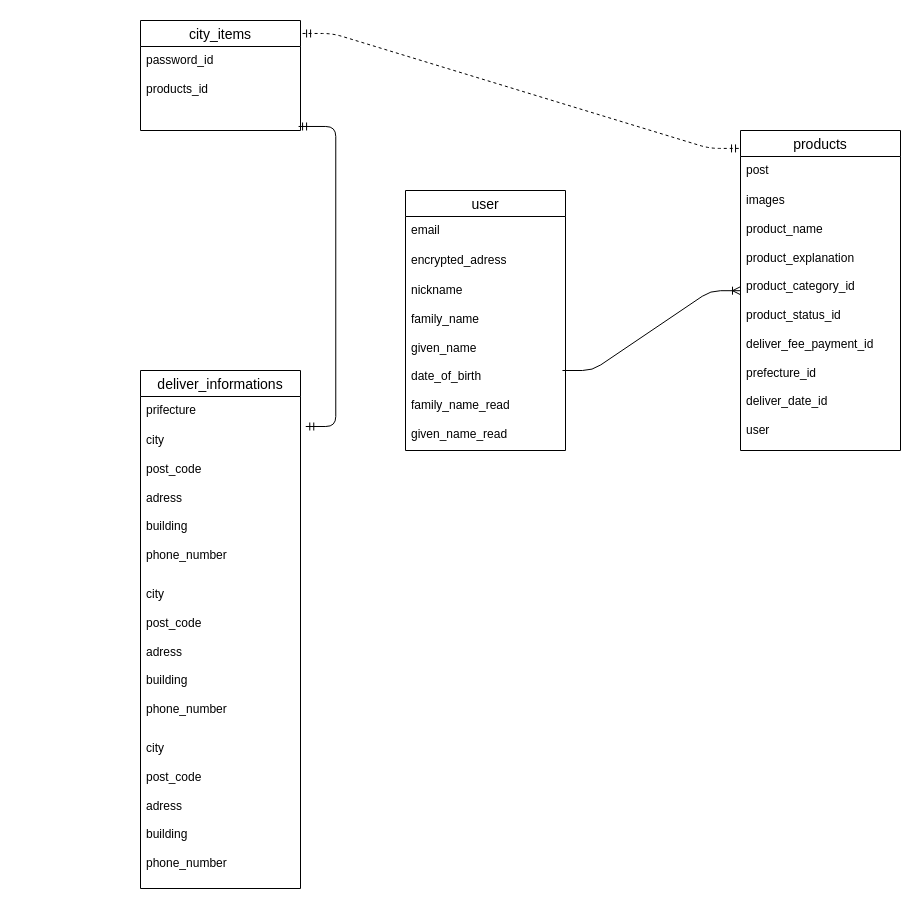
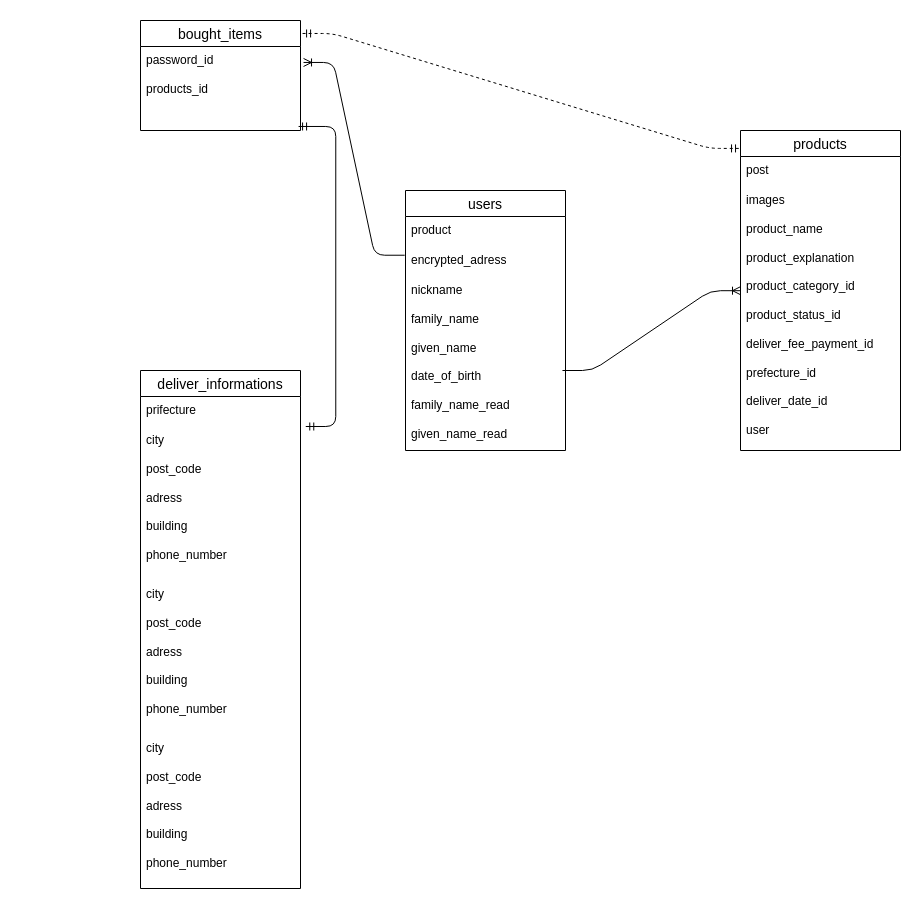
  <mxCell id="0" />
  <mxCell id="1" parent="0" />
  <mxCell id="2" value="" style="endArrow=none;html=1;rounded=1;strokeColor=none;curved=0;" parent="1" edge="1"><mxGeometry relative="1" as="geometry"><mxPoint x="300" y="565" as="sourcePoint" /><mxPoint x="350" y="565" as="targetPoint" /><Array as="points"><mxPoint x="430" y="430" /><mxPoint x="350" y="565" /></Array></mxGeometry></mxCell>
  <mxCell id="3" value="" style="endArrow=none;html=1;rounded=0;" parent="1" edge="1"><mxGeometry relative="1" as="geometry"><mxPoint x="400" y="360" as="sourcePoint" /><mxPoint x="400" y="360" as="targetPoint" /></mxGeometry></mxCell>
- <mxCell id="4" value="user" style="swimlane;fontStyle=0;childLayout=stackLayout;horizontal=1;startSize=26;horizontalStack=0;resizeParent=1;resizeParentMax=0;resizeLast=0;collapsible=1;marginBottom=0;align=center;fontSize=14;" parent="1" vertex="1"><mxGeometry x="405" y="190" width="160" height="260" as="geometry" /></mxCell>
- <mxCell id="5" value="email" style="text;strokeColor=none;fillColor=none;spacingLeft=4;spacingRight=4;overflow=hidden;rotatable=0;points=[[0,0.5],[1,0.5]];portConstraint=eastwest;fontSize=12;whiteSpace=wrap;html=1;" parent="4" vertex="1"><mxGeometry y="26" width="160" height="30" as="geometry" /></mxCell>
+ <mxCell id="4" value="users" style="swimlane;fontStyle=0;childLayout=stackLayout;horizontal=1;startSize=26;horizontalStack=0;resizeParent=1;resizeParentMax=0;resizeLast=0;collapsible=1;marginBottom=0;align=center;fontSize=14;" parent="1" vertex="1"><mxGeometry x="405" y="190" width="160" height="260" as="geometry" /></mxCell>
+ <mxCell id="5" value="product" style="text;strokeColor=none;fillColor=none;spacingLeft=4;spacingRight=4;overflow=hidden;rotatable=0;points=[[0,0.5],[1,0.5]];portConstraint=eastwest;fontSize=12;whiteSpace=wrap;html=1;" parent="4" vertex="1"><mxGeometry y="26" width="160" height="30" as="geometry" /></mxCell>
  <mxCell id="6" value="encrypted_adress" style="text;strokeColor=none;fillColor=none;spacingLeft=4;spacingRight=4;overflow=hidden;rotatable=0;points=[[0,0.5],[1,0.5]];portConstraint=eastwest;fontSize=12;whiteSpace=wrap;html=1;" parent="4" vertex="1"><mxGeometry y="56" width="160" height="30" as="geometry" /></mxCell>
  <mxCell id="7" value="nickname&lt;div&gt;&lt;br&gt;&lt;/div&gt;&lt;div&gt;family_name&lt;/div&gt;&lt;div&gt;&lt;br&gt;&lt;/div&gt;&lt;div&gt;given_name&lt;/div&gt;&lt;div&gt;&lt;br&gt;&lt;/div&gt;&lt;div&gt;date_of_birth&lt;/div&gt;&lt;div&gt;&lt;br&gt;&lt;/div&gt;&lt;div&gt;family_name_read&lt;/div&gt;&lt;div&gt;&lt;br&gt;&lt;/div&gt;&lt;div&gt;given_name_read&lt;/div&gt;" style="text;strokeColor=none;fillColor=none;spacingLeft=4;spacingRight=4;overflow=hidden;rotatable=0;points=[[0,0.5],[1,0.5]];portConstraint=eastwest;fontSize=12;whiteSpace=wrap;html=1;" parent="4" vertex="1"><mxGeometry y="86" width="160" height="174" as="geometry" /></mxCell>
  <mxCell id="8" value="products" style="swimlane;fontStyle=0;childLayout=stackLayout;horizontal=1;startSize=26;horizontalStack=0;resizeParent=1;resizeParentMax=0;resizeLast=0;collapsible=1;marginBottom=0;align=center;fontSize=14;" parent="1" vertex="1"><mxGeometry x="740" y="130" width="160" height="320" as="geometry" /></mxCell>
  <mxCell id="9" value="post&lt;div&gt;&lt;br&gt;&lt;/div&gt;&lt;div&gt;&lt;br&gt;&lt;/div&gt;" style="text;strokeColor=none;fillColor=none;spacingLeft=4;spacingRight=4;overflow=hidden;rotatable=0;points=[[0,0.5],[1,0.5]];portConstraint=eastwest;fontSize=12;whiteSpace=wrap;html=1;" parent="8" vertex="1"><mxGeometry y="26" width="160" height="30" as="geometry" /></mxCell>
  <mxCell id="10" value="images&lt;div&gt;&lt;br&gt;&lt;/div&gt;&lt;div&gt;product_name&lt;/div&gt;&lt;div&gt;&lt;br&gt;&lt;/div&gt;&lt;div&gt;product_explanation&lt;/div&gt;&lt;div&gt;&lt;br&gt;&lt;/div&gt;&lt;div&gt;product_category_id&lt;/div&gt;&lt;div&gt;&lt;br&gt;&lt;/div&gt;&lt;div&gt;product_status_id&lt;/div&gt;&lt;div&gt;&lt;br&gt;&lt;/div&gt;&lt;div&gt;deliver_fee_payment_id&lt;/div&gt;&lt;div&gt;&lt;br&gt;&lt;/div&gt;&lt;div&gt;prefecture_id&lt;/div&gt;&lt;div&gt;&lt;br&gt;&lt;/div&gt;&lt;div&gt;deliver_date_id&lt;/div&gt;&lt;div&gt;&lt;br&gt;&lt;/div&gt;&lt;div&gt;user&lt;/div&gt;" style="text;strokeColor=none;fillColor=none;spacingLeft=4;spacingRight=4;overflow=hidden;rotatable=0;points=[[0,0.5],[1,0.5]];portConstraint=eastwest;fontSize=12;whiteSpace=wrap;html=1;" parent="8" vertex="1"><mxGeometry y="56" width="160" height="264" as="geometry" /></mxCell>
  <mxCell id="11" value="deliver_informations" style="swimlane;fontStyle=0;childLayout=stackLayout;horizontal=1;startSize=26;horizontalStack=0;resizeParent=1;resizeParentMax=0;resizeLast=0;collapsible=1;marginBottom=0;align=center;fontSize=14;" parent="1" vertex="1"><mxGeometry x="140" y="370" width="160" height="518" as="geometry" /></mxCell>
  <mxCell id="12" value="prifecture&lt;div&gt;&lt;br&gt;&lt;/div&gt;&lt;div&gt;&lt;br&gt;&lt;/div&gt;" style="text;strokeColor=none;fillColor=none;spacingLeft=4;spacingRight=4;overflow=hidden;rotatable=0;points=[[0,0.5],[1,0.5]];portConstraint=eastwest;fontSize=12;whiteSpace=wrap;html=1;" parent="11" vertex="1"><mxGeometry y="26" width="160" height="30" as="geometry" /></mxCell>
  <mxCell id="13" value="city&lt;div&gt;&lt;br&gt;&lt;/div&gt;&lt;div&gt;post_code&lt;/div&gt;&lt;div&gt;&lt;br&gt;&lt;/div&gt;&lt;div&gt;adress&lt;/div&gt;&lt;div&gt;&lt;br&gt;&lt;/div&gt;&lt;div&gt;building&lt;/div&gt;&lt;div&gt;&lt;br&gt;&lt;/div&gt;&lt;div&gt;phone_number&lt;/div&gt;" style="text;strokeColor=none;fillColor=none;spacingLeft=4;spacingRight=4;overflow=hidden;rotatable=0;points=[[0,0.5],[1,0.5]];portConstraint=eastwest;fontSize=12;whiteSpace=wrap;html=1;" parent="11" vertex="1"><mxGeometry y="56" width="160" height="154" as="geometry" /></mxCell>
  <mxCell id="14" value="city&lt;div&gt;&lt;br&gt;&lt;/div&gt;&lt;div&gt;post_code&lt;/div&gt;&lt;div&gt;&lt;br&gt;&lt;/div&gt;&lt;div&gt;adress&lt;/div&gt;&lt;div&gt;&lt;br&gt;&lt;/div&gt;&lt;div&gt;building&lt;/div&gt;&lt;div&gt;&lt;br&gt;&lt;/div&gt;&lt;div&gt;phone_number&lt;/div&gt;" style="text;strokeColor=none;fillColor=none;spacingLeft=4;spacingRight=4;overflow=hidden;rotatable=0;points=[[0,0.5],[1,0.5]];portConstraint=eastwest;fontSize=12;whiteSpace=wrap;html=1;" parent="11" vertex="1"><mxGeometry y="210" width="160" height="154" as="geometry" /></mxCell>
  <mxCell id="15" value="city&lt;div&gt;&lt;br&gt;&lt;/div&gt;&lt;div&gt;post_code&lt;/div&gt;&lt;div&gt;&lt;br&gt;&lt;/div&gt;&lt;div&gt;adress&lt;/div&gt;&lt;div&gt;&lt;br&gt;&lt;/div&gt;&lt;div&gt;building&lt;/div&gt;&lt;div&gt;&lt;br&gt;&lt;/div&gt;&lt;div&gt;phone_number&lt;/div&gt;" style="text;strokeColor=none;fillColor=none;spacingLeft=4;spacingRight=4;overflow=hidden;rotatable=0;points=[[0,0.5],[1,0.5]];portConstraint=eastwest;fontSize=12;whiteSpace=wrap;html=1;" parent="11" vertex="1"><mxGeometry y="364" width="160" height="154" as="geometry" /></mxCell>
- <mxCell id="16" value="city_items" style="swimlane;fontStyle=0;childLayout=stackLayout;horizontal=1;startSize=26;horizontalStack=0;resizeParent=1;resizeParentMax=0;resizeLast=0;collapsible=1;marginBottom=0;align=center;fontSize=14;" parent="1" vertex="1"><mxGeometry x="140" y="20" width="160" height="110" as="geometry" /></mxCell>
+ <mxCell id="16" value="bought_items" style="swimlane;fontStyle=0;childLayout=stackLayout;horizontal=1;startSize=26;horizontalStack=0;resizeParent=1;resizeParentMax=0;resizeLast=0;collapsible=1;marginBottom=0;align=center;fontSize=14;" parent="1" vertex="1"><mxGeometry x="140" y="20" width="160" height="110" as="geometry" /></mxCell>
  <mxCell id="17" value="password_id&lt;div&gt;&lt;br&gt;&lt;/div&gt;&lt;div&gt;products_id&lt;/div&gt;" style="text;strokeColor=none;fillColor=none;spacingLeft=4;spacingRight=4;overflow=hidden;rotatable=0;points=[[0,0.5],[1,0.5]];portConstraint=eastwest;fontSize=12;whiteSpace=wrap;html=1;" parent="16" vertex="1"><mxGeometry y="26" width="160" height="84" as="geometry" /></mxCell>
  <mxCell id="18" value="" style="line;strokeWidth=1;rotatable=0;dashed=0;labelPosition=right;align=left;verticalAlign=middle;spacingTop=0;spacingLeft=6;points=[];portConstraint=eastwest;" parent="1" vertex="1"><mxGeometry x="20" y="175" height="10" as="geometry" /></mxCell>
  <mxCell id="19" value="" style="edgeStyle=entityRelationEdgeStyle;fontSize=17;html=1;endArrow=ERmandOne;startArrow=ERmandOne;exitX=1.013;exitY=0.118;exitDx=0;exitDy=0;entryX=-0.006;entryY=0.056;entryDx=0;entryDy=0;entryPerimeter=0;exitPerimeter=0;fontStyle=1;dashed=1;" parent="1" source="16" target="8" edge="1"><mxGeometry width="100" height="100" relative="1" as="geometry"><mxPoint x="310" y="40" as="sourcePoint" /><mxPoint x="770" y="120" as="targetPoint" /></mxGeometry></mxCell>
  <mxCell id="20" value="" style="edgeStyle=entityRelationEdgeStyle;fontSize=12;html=1;endArrow=ERoneToMany;exitX=0.994;exitY=0.43;exitDx=0;exitDy=0;exitPerimeter=0;entryX=0.013;entryY=0.322;entryDx=0;entryDy=0;entryPerimeter=0;" parent="1" edge="1"><mxGeometry width="100" height="100" relative="1" as="geometry"><mxPoint x="561.96" y="370" as="sourcePoint" /><mxPoint x="740" y="290.188" as="targetPoint" /></mxGeometry></mxCell>
+ <mxCell id="21" value="" style="edgeStyle=entityRelationEdgeStyle;fontSize=12;html=1;endArrow=ERoneToMany;exitX=-0.005;exitY=0.291;exitDx=0;exitDy=0;exitPerimeter=0;entryX=1.019;entryY=0.19;entryDx=0;entryDy=0;entryPerimeter=0;" parent="1" source="6" target="17" edge="1"><mxGeometry width="100" height="100" relative="1" as="geometry"><mxPoint x="320" y="175" as="sourcePoint" /><mxPoint x="420" y="75" as="targetPoint" /></mxGeometry></mxCell>
  <mxCell id="22" value="" style="edgeStyle=entityRelationEdgeStyle;fontSize=12;html=1;endArrow=ERmandOne;startArrow=ERmandOne;entryX=0.988;entryY=0.952;entryDx=0;entryDy=0;entryPerimeter=0;" parent="1" target="17" edge="1"><mxGeometry width="100" height="100" relative="1" as="geometry"><mxPoint x="305.28" y="426" as="sourcePoint" /><mxPoint x="300" y="158.692" as="targetPoint" /><Array as="points"><mxPoint x="261.28" y="386" /><mxPoint x="111.28" y="436" /></Array></mxGeometry></mxCell>
